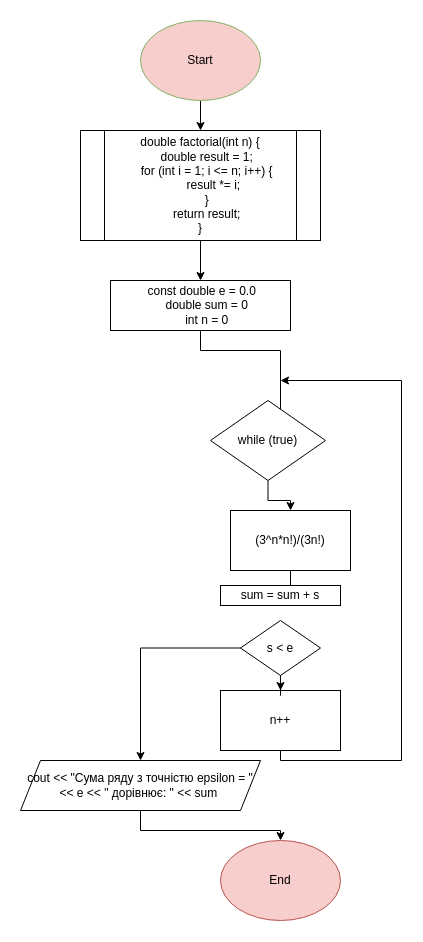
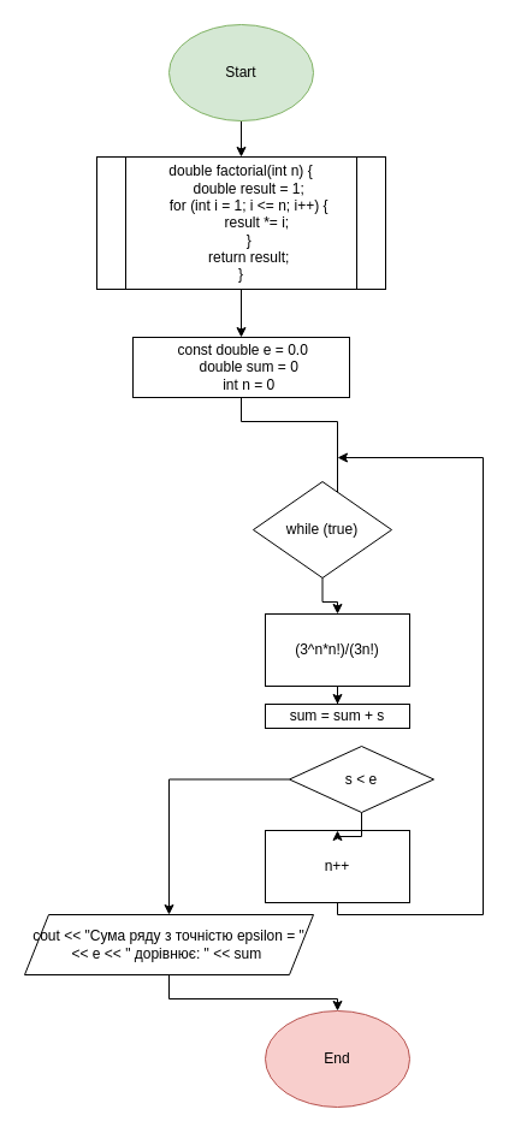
  <mxCell id="0" />
  <mxCell id="1" parent="0" />
  <mxCell id="2" value="" style="edgeStyle=orthogonalEdgeStyle;rounded=0;orthogonalLoop=1;jettySize=auto;html=1;" parent="1" source="3" target="5" edge="1"><mxGeometry relative="1" as="geometry" /></mxCell>
- <mxCell id="3" value="Start" style="ellipse;whiteSpace=wrap;html=1;fillColor=#f8cecc;strokeColor=#82b366;" parent="1" vertex="1"><mxGeometry x="140" width="120" height="80" as="geometry" y="20" /></mxCell>
+ <mxCell id="3" value="Start" style="ellipse;whiteSpace=wrap;html=1;fillColor=#d5e8d4;strokeColor=#82b366;" parent="1" vertex="1"><mxGeometry x="140" width="120" height="80" as="geometry" y="20" /></mxCell>
  <mxCell id="4" value="" style="edgeStyle=orthogonalEdgeStyle;rounded=0;orthogonalLoop=1;jettySize=auto;html=1;" parent="1" source="5" target="7" edge="1"><mxGeometry relative="1" as="geometry" /></mxCell>
  <mxCell id="5" value="&lt;div&gt;double factorial(int n) {&lt;/div&gt;&lt;div&gt;&amp;nbsp; &amp;nbsp; double result = 1;&lt;/div&gt;&lt;div&gt;&amp;nbsp; &amp;nbsp; for (int i = 1; i &amp;lt;= n; i++) {&lt;/div&gt;&lt;div&gt;&amp;nbsp; &amp;nbsp; &amp;nbsp; &amp;nbsp; result *= i;&lt;/div&gt;&lt;div&gt;&amp;nbsp; &amp;nbsp; }&lt;/div&gt;&lt;div&gt;&amp;nbsp; &amp;nbsp; return result;&lt;/div&gt;&lt;div&gt;}&lt;/div&gt;" style="shape=process;whiteSpace=wrap;html=1;backgroundOutline=1;" parent="1" vertex="1"><mxGeometry y="130" width="240" height="110" as="geometry" x="80" /></mxCell>
  <mxCell id="6" style="edgeStyle=orthogonalEdgeStyle;rounded=0;orthogonalLoop=1;jettySize=auto;html=1;exitX=0.5;exitY=1;exitDx=0;exitDy=0;entryX=0.5;entryY=0;entryDx=0;entryDy=0;" parent="1" source="7" target="9" edge="1"><mxGeometry relative="1" as="geometry"><Array as="points"><mxPoint x="200" y="350" /><mxPoint x="280" y="350" /><mxPoint x="280" y="410" /></Array></mxGeometry></mxCell>
  <mxCell id="7" value="&lt;div&gt;&amp;nbsp;const double e = 0.0&lt;/div&gt;&lt;div&gt;&amp;nbsp; &amp;nbsp; double sum = 0&lt;/div&gt;&lt;div&gt;&amp;nbsp; &amp;nbsp; int n = 0&lt;/div&gt;" style="rounded=0;whiteSpace=wrap;html=1;" parent="1" vertex="1"><mxGeometry x="110" y="280" width="180" height="50" as="geometry" /></mxCell>
  <mxCell id="8" value="" style="edgeStyle=orthogonalEdgeStyle;rounded=0;orthogonalLoop=1;jettySize=auto;html=1;" parent="1" source="9" target="11" edge="1"><mxGeometry relative="1" as="geometry" /></mxCell>
  <mxCell id="9" value="while (true)" style="rhombus;whiteSpace=wrap;html=1;" parent="1" vertex="1"><mxGeometry x="210" y="400" width="115" height="80" as="geometry" /></mxCell>
  <mxCell id="10" value="" style="edgeStyle=orthogonalEdgeStyle;rounded=0;orthogonalLoop=1;jettySize=auto;html=1;" parent="1" source="11" target="12" edge="1"><mxGeometry relative="1" as="geometry" /></mxCell>
- <mxCell id="11" value="(3^n*n!)/(3n!)" style="rounded=0;whiteSpace=wrap;html=1;" parent="1" vertex="1"><mxGeometry x="230" y="510" width="120" height="60" as="geometry" /></mxCell>
+ <mxCell id="11" value="(3^n*n!)/(3n!)" style="rounded=0;whiteSpace=wrap;html=1;" parent="1" vertex="1"><mxGeometry x="220" y="510" width="120" height="60" as="geometry" /></mxCell>
  <mxCell id="12" value="sum = sum + s" style="whiteSpace=wrap;html=1;rounded=0;" parent="1" vertex="1"><mxGeometry x="220" y="585" width="120" height="20" as="geometry" /></mxCell>
  <mxCell id="13" style="edgeStyle=orthogonalEdgeStyle;rounded=0;orthogonalLoop=1;jettySize=auto;html=1;exitX=0.5;exitY=1;exitDx=0;exitDy=0;" parent="1" source="14" edge="1"><mxGeometry relative="1" as="geometry"><mxPoint x="280" y="380" as="targetPoint" /><Array as="points"><mxPoint x="280" y="760" /><mxPoint x="401" y="760" /><mxPoint x="401" y="380" /></Array></mxGeometry></mxCell>
  <mxCell id="14" value="n++" style="whiteSpace=wrap;html=1;rounded=0;" parent="1" vertex="1"><mxGeometry x="220" y="690" width="120" height="60" as="geometry" /></mxCell>
  <mxCell id="15" style="edgeStyle=orthogonalEdgeStyle;rounded=0;orthogonalLoop=1;jettySize=auto;html=1;exitX=0;exitY=0.5;exitDx=0;exitDy=0;entryX=0.5;entryY=0;entryDx=0;entryDy=0;" parent="1" source="17" target="19" edge="1"><mxGeometry relative="1" as="geometry" /></mxCell>
  <mxCell id="16" value="" style="edgeStyle=orthogonalEdgeStyle;rounded=0;orthogonalLoop=1;jettySize=auto;html=1;" parent="1" source="17" target="14" edge="1"><mxGeometry relative="1" as="geometry" /></mxCell>
- <mxCell id="17" value="s &amp;lt; e" style="rhombus;whiteSpace=wrap;html=1;" parent="1" vertex="1"><mxGeometry x="240" y="620" width="80" height="55" as="geometry" /></mxCell>
+ <mxCell id="17" value="s &amp;lt; e" style="rhombus;whiteSpace=wrap;html=1;" parent="1" vertex="1"><mxGeometry x="240" y="620" width="120" height="55" as="geometry" /></mxCell>
  <mxCell id="18" style="edgeStyle=orthogonalEdgeStyle;rounded=0;orthogonalLoop=1;jettySize=auto;html=1;exitX=0.5;exitY=1;exitDx=0;exitDy=0;entryX=0.5;entryY=0;entryDx=0;entryDy=0;" parent="1" source="19" target="20" edge="1"><mxGeometry relative="1" as="geometry" /></mxCell>
  <mxCell id="19" value="cout &amp;lt;&amp;lt; &quot;Сума ряду з точністю epsilon = &quot; &amp;lt;&amp;lt; e &amp;lt;&amp;lt; &quot; дорівнює: &quot; &amp;lt;&amp;lt; sum&amp;nbsp;" style="shape=parallelogram;perimeter=parallelogramPerimeter;whiteSpace=wrap;html=1;fixedSize=1;" parent="1" vertex="1"><mxGeometry x="20" y="760" width="240" height="50" as="geometry" /></mxCell>
  <mxCell id="20" value="End" style="ellipse;whiteSpace=wrap;html=1;fillColor=#f8cecc;strokeColor=#b85450;" parent="1" vertex="1"><mxGeometry x="220" y="840" width="120" height="80" as="geometry" /></mxCell>
